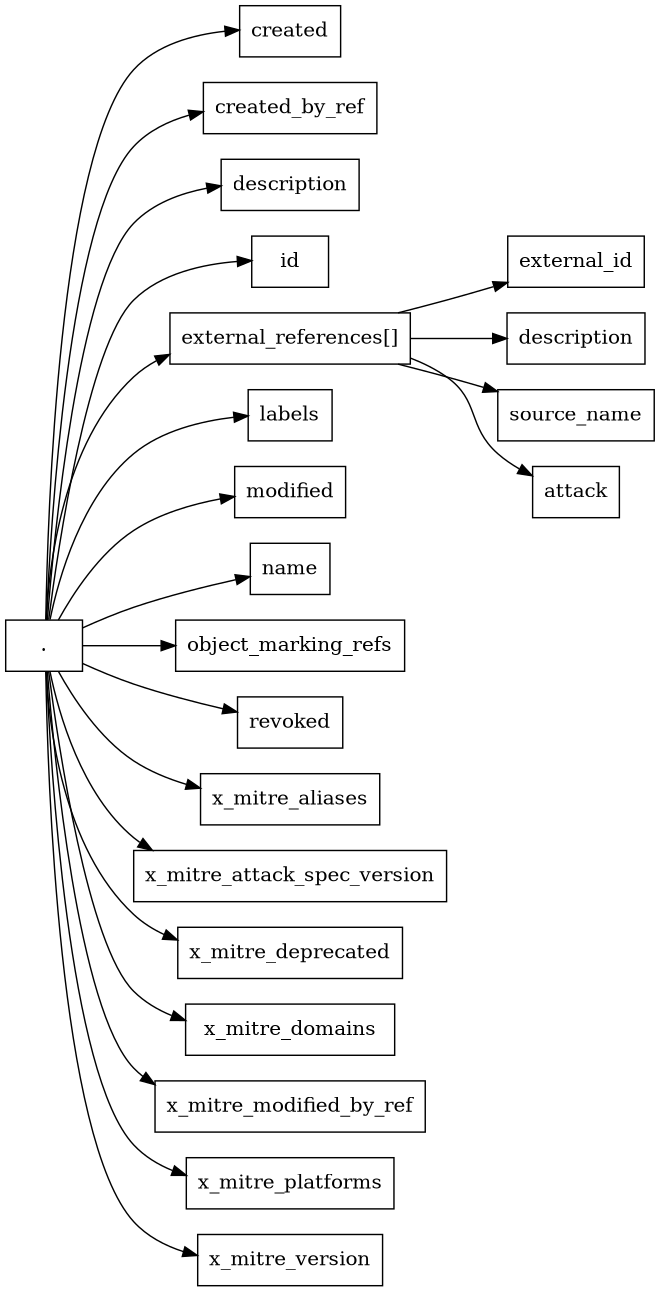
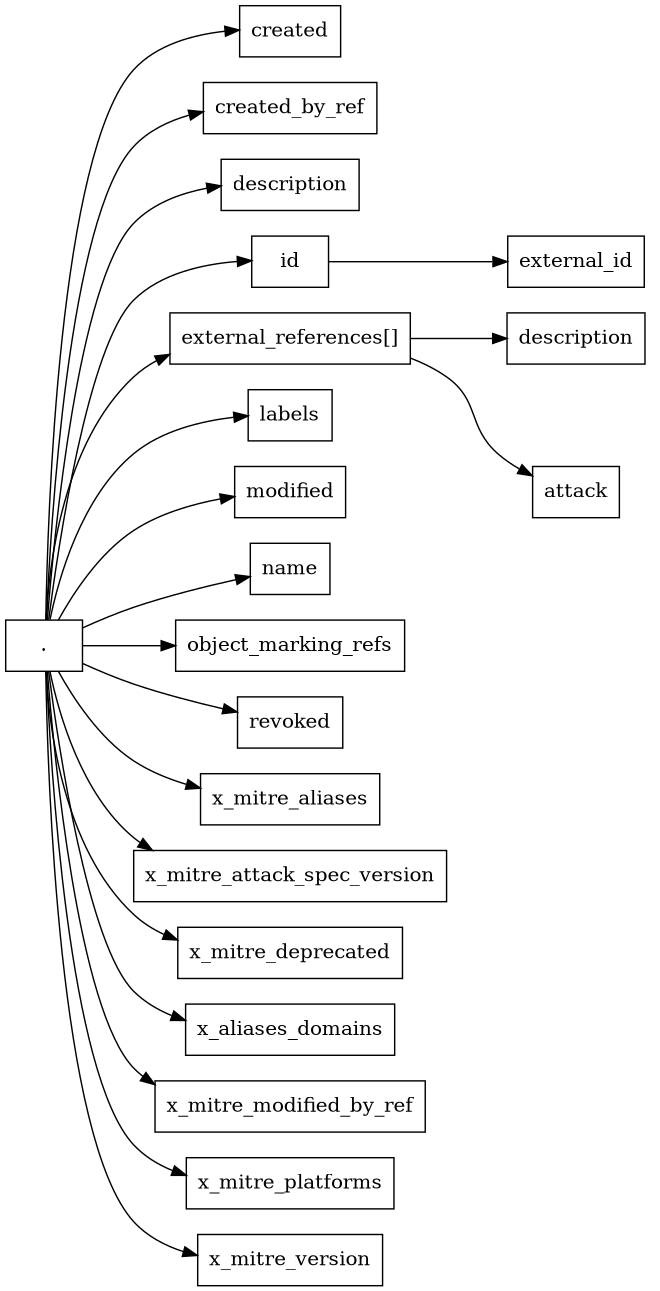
  digraph {
    rankdir=LR
    node [shape=box]
    edge [dir=forward]
    n1 [label="."]
    n2 [label=created]
    n3 [label=created_by_ref]
    n4 [label=description]
    n5 [label="external_references[]"]
    n6 [label=id]
    n7 [label=labels]
    n8 [label=modified]
    n9 [label=name]
    n10 [label=object_marking_refs]
    n11 [label=revoked]
    n12 [label=x_mitre_aliases]
    n13 [label=x_mitre_attack_spec_version]
    n14 [label=x_mitre_deprecated]
-   n15 [label=x_mitre_domains]
+   n15 [label=x_aliases_domains]
    n16 [label=x_mitre_modified_by_ref]
    n17 [label=x_mitre_platforms]
    n18 [label=x_mitre_version]
    n19 [label=description]
    n20 [label=external_id]
-   n21 [label=source_name]
    n22 [label=attack]
    n1 -> n2
    n1 -> n3
    n1 -> n4
    n1 -> n5
    n1 -> n6
    n1 -> n7
    n1 -> n8
    n1 -> n9
    n1 -> n10
    n1 -> n11
    n1 -> n12
    n1 -> n13
    n1 -> n14
    n1 -> n15
    n1 -> n16
    n1 -> n17
    n1 -> n18
    n5 -> n19
-   n5 -> n20
-   n5 -> n21
+   n6 -> n20
    n5 -> n22
  }
